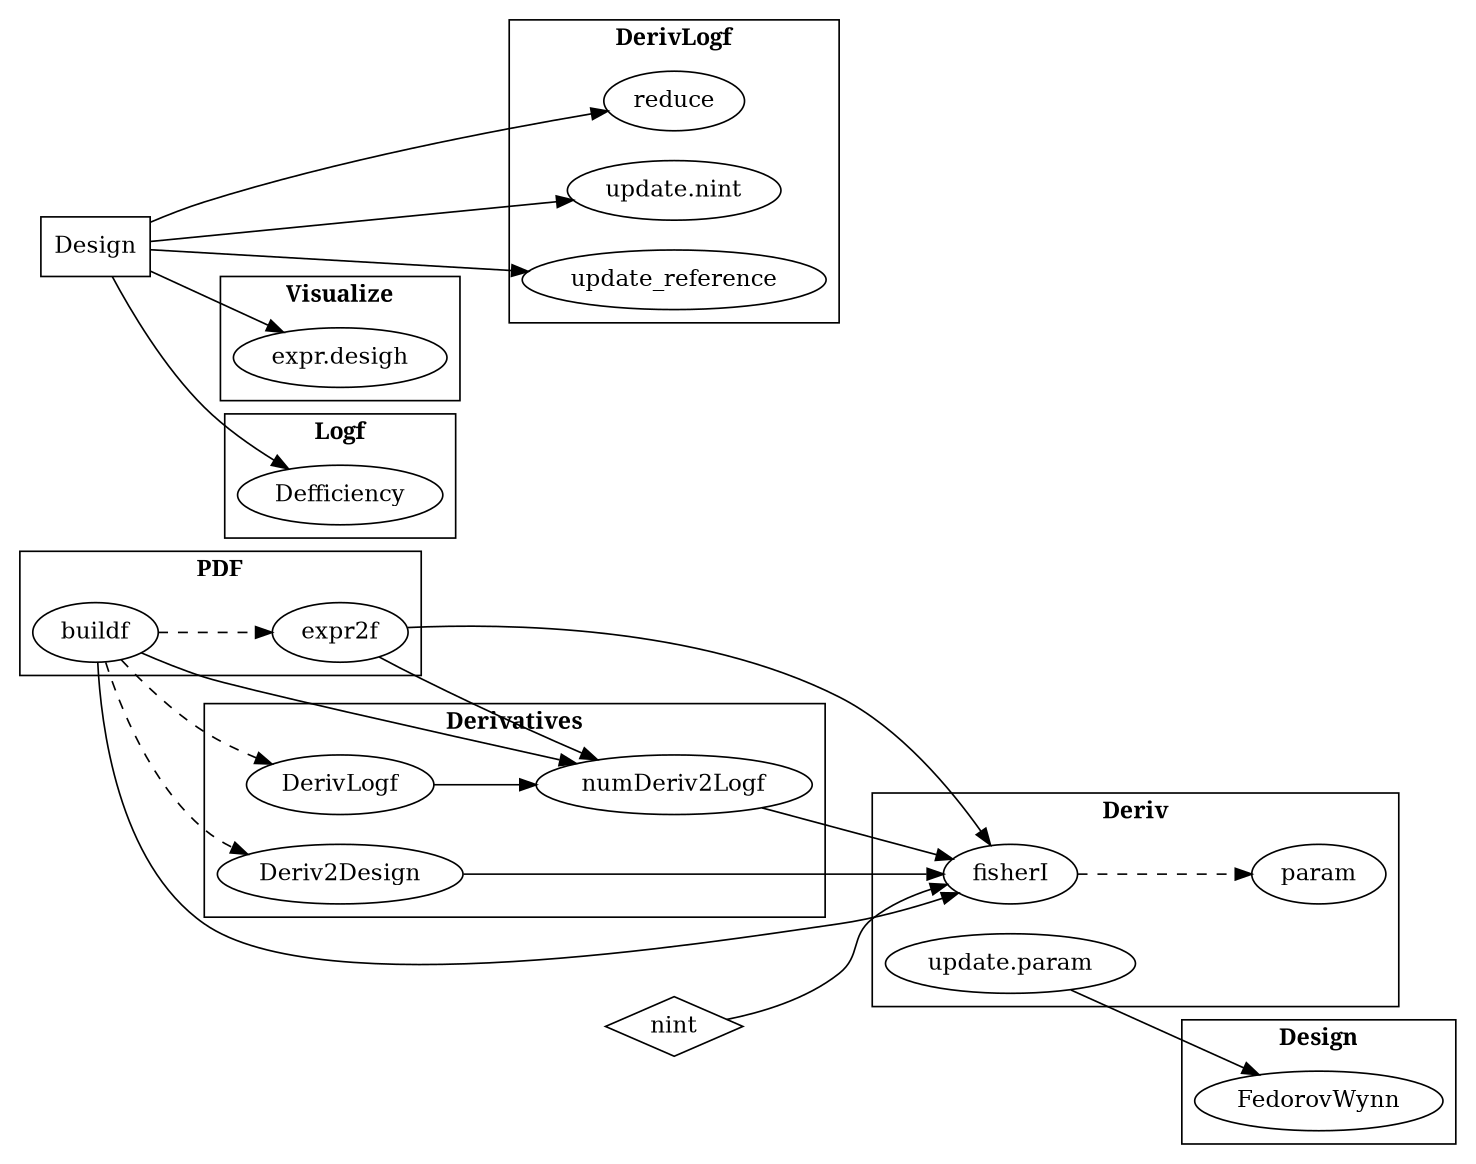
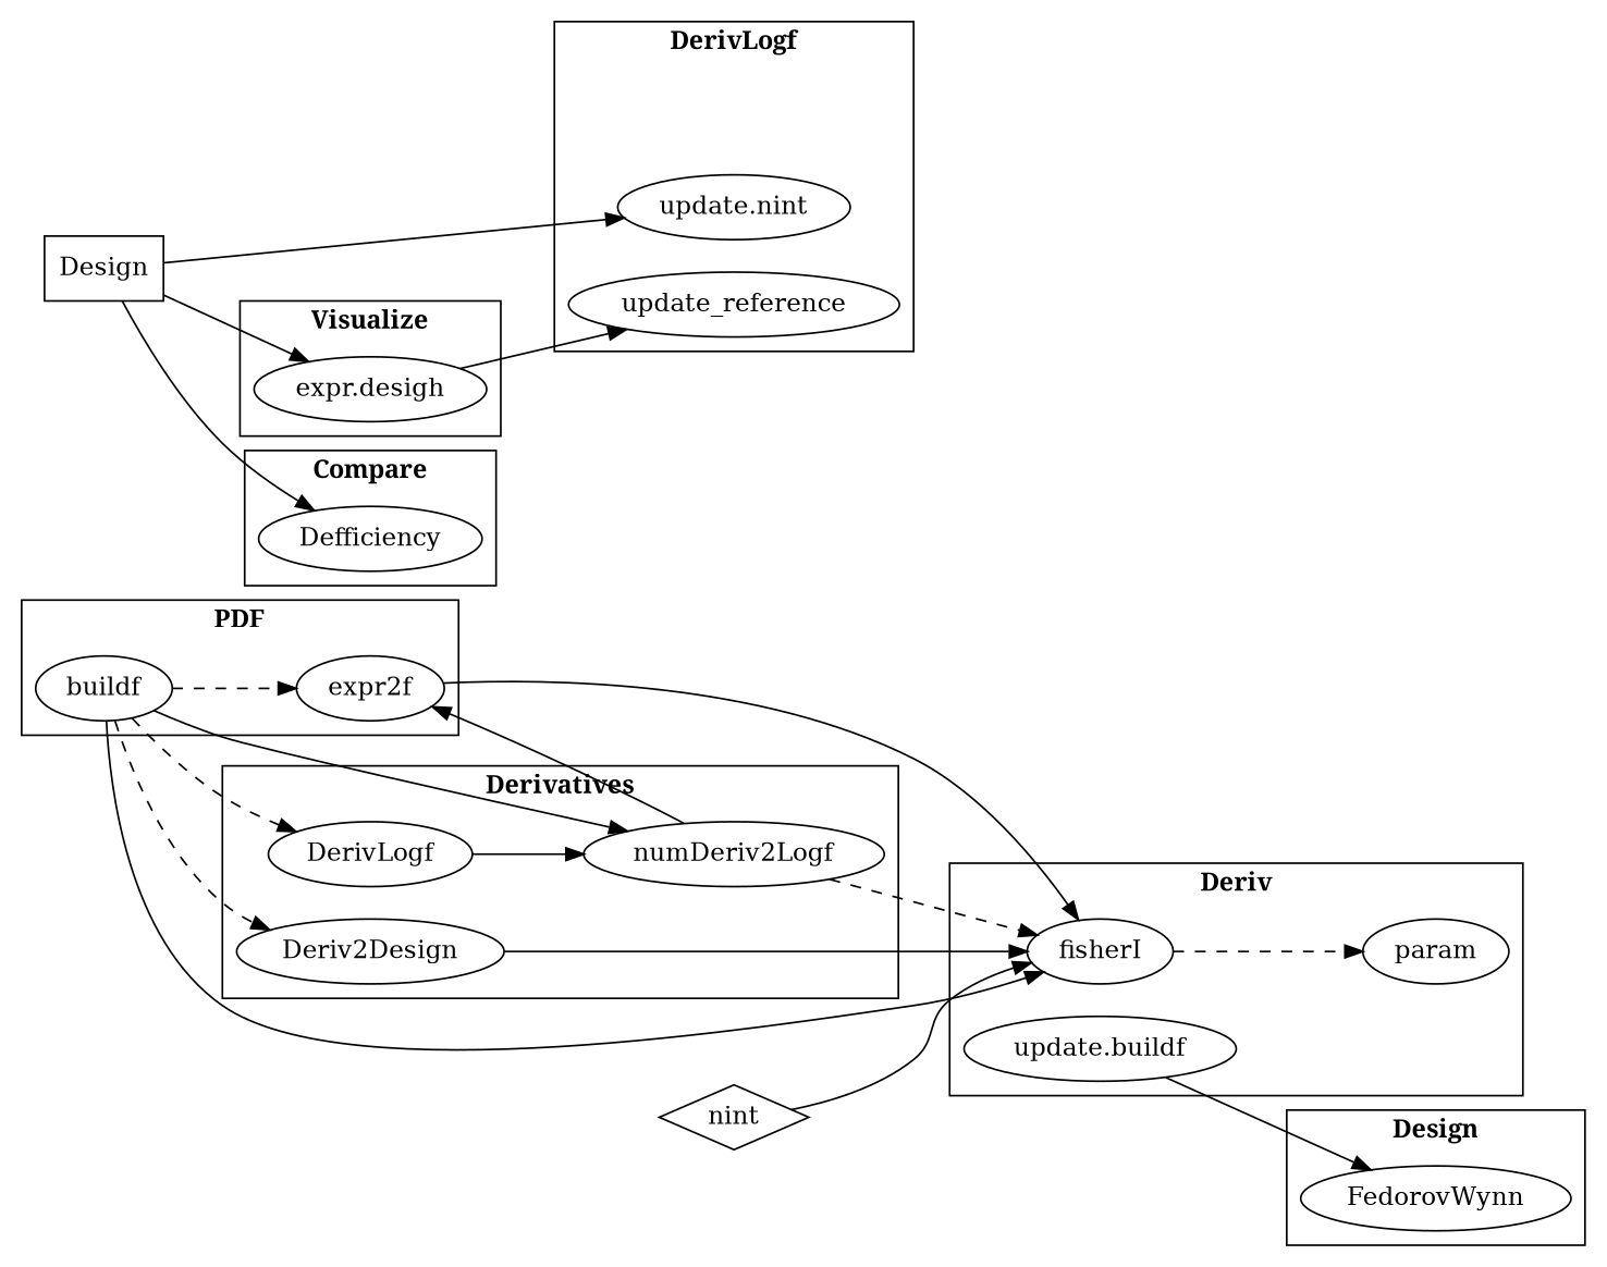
  digraph {
    rankdir=LR
    numDeriv2Logf
    DerivLogf
    n3 [label=Deriv2Design]
    buildf
    expr2f
    fisherI
    param
-   "update.param"
+   "update.param" [label="update.buildf"]
    FedorovWynn
-   reduce
    n11 [label="update.nint"]
    update_reference
    n13 [label="expr.desigh"]
    Defficiency
    nint [shape=diamond]
    Design [shape=box]
    subgraph cluster_1 {
      fontname=bold
      label=Derivatives
      rank=same
      numDeriv2Logf
      DerivLogf
      n3
    }
    subgraph cluster_2 {
      fontname=bold
      label=PDF
      buildf
      expr2f
    }
    subgraph cluster_3 {
      fontname=bold
      label=Deriv
      fisherI
      param
      "update.param"
    }
    subgraph cluster_4 {
      fontname=bold
      label=Design
      FedorovWynn
    }
    subgraph cluster_5 {
      fontname=bold
      label=DerivLogf
-     reduce
      n11
      update_reference
    }
    subgraph cluster_6 {
      fontname=bold
      label=Visualize
      n13
    }
    subgraph cluster_7 {
      fontname=bold
-     label=Logf
+     label=Compare
      Defficiency
    }
-   numDeriv2Logf -> fisherI
+   numDeriv2Logf -> fisherI [style=dashed]
    DerivLogf -> numDeriv2Logf
    n3 -> fisherI
    buildf -> numDeriv2Logf
    buildf -> DerivLogf [style=dashed]
    buildf -> n3 [style=dashed]
    buildf -> expr2f [style=dashed]
    buildf -> fisherI
-   expr2f -> numDeriv2Logf
+   numDeriv2Logf -> expr2f
    expr2f -> fisherI
    fisherI -> param [style=dashed]
    "update.param" -> FedorovWynn
    nint -> fisherI
-   Design -> reduce
    Design -> n11
-   Design -> update_reference
+   n13 -> update_reference
    Design -> n13
    Design -> Defficiency
  }
